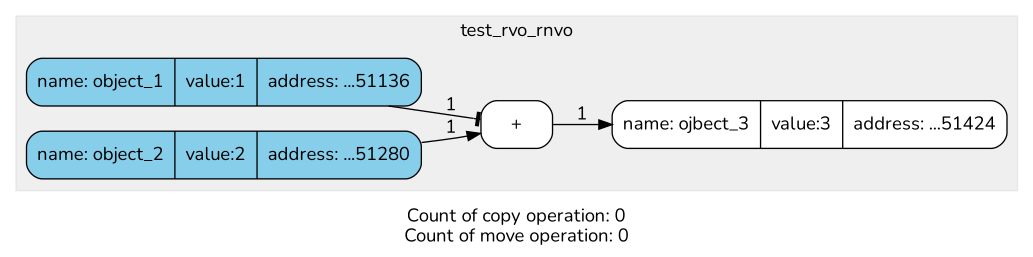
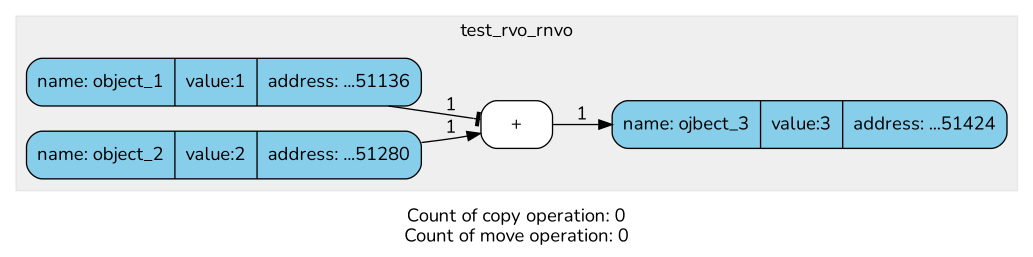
  digraph {
    label="Count of copy operation: 0\nCount of move operation: 0"
    trankdir=HR
    rankdir=LR
    fontname=Nunito
    node [shape=Mrecord style=filled fillcolor=skyblue fontname=Nunito]
    edge [arrowhead=normal fontname=Nunito]
    n1 [label="{ {name: object_1} | {value:1} | {address: ...51136}} "]
    n2 [label="+" fillcolor=white]
    n3 [label="{ {name: object_2} | {value:2} | {address: ...51280}} "]
-   n4 [label="{ {name: ojbect_3} | {value:3} | {address: ...51424}} " fillcolor=white]
+   n4 [label="{ {name: ojbect_3} | {value:3} | {address: ...51424}} "]
    subgraph cluster_1 {
      color="#00000010"
      label=test_rvo_rnvo
      style=filled
      n1
      n2
      n3
      n4
    }
    n1 -> n2 [label=1 arrowhead=tee]
    n2 -> n4 [label=1]
    n3 -> n2 [label=1]
  }
